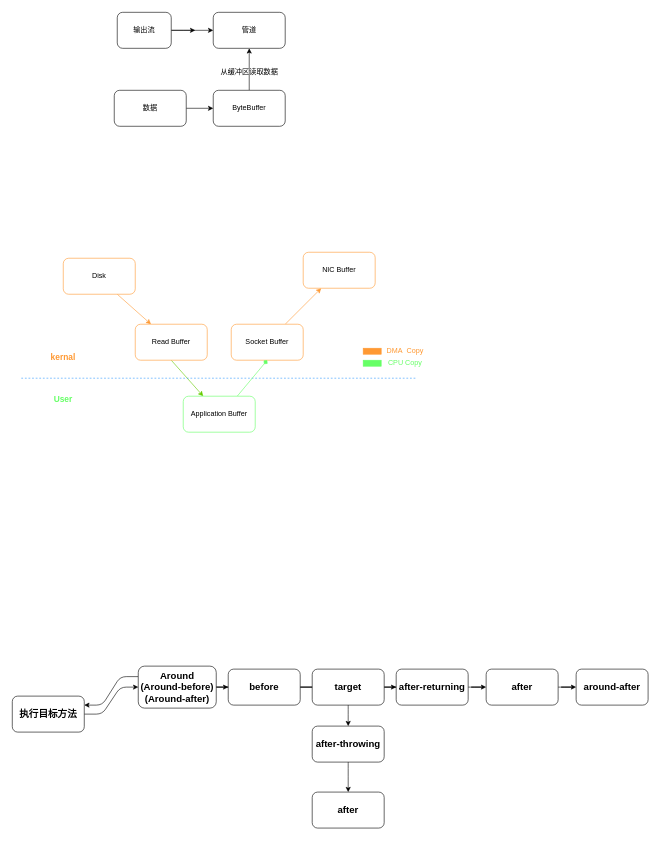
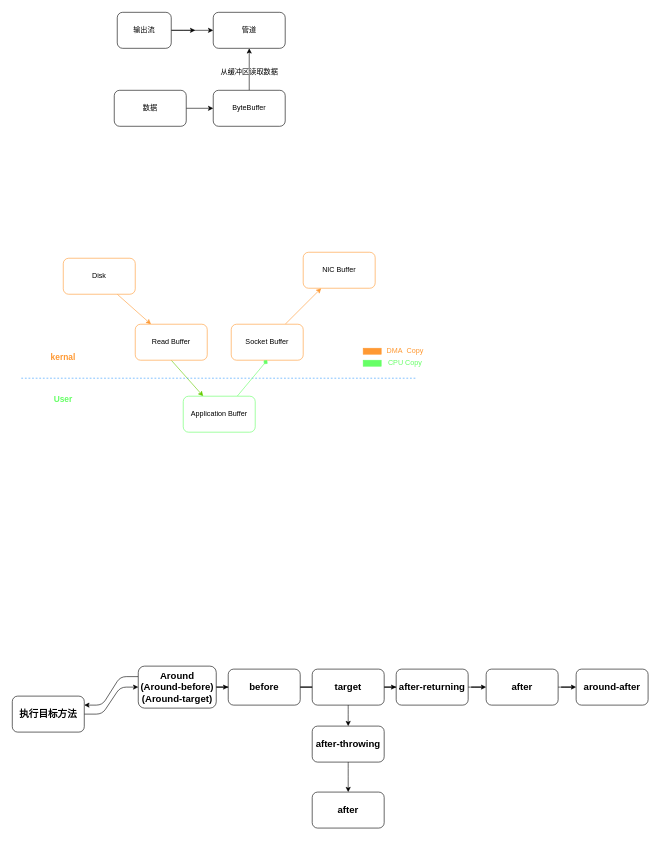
  <mxCell id="0" />
  <mxCell id="1" parent="0" />
  <mxCell id="2" style="edgeStyle=orthogonalEdgeStyle;rounded=0;orthogonalLoop=1;jettySize=auto;html=1;exitX=1;exitY=0.5;exitDx=0;exitDy=0;" parent="1" source="4" edge="1"><mxGeometry relative="1" as="geometry"><mxPoint x="325" y="50" as="targetPoint" /></mxGeometry></mxCell>
  <mxCell id="3" style="edgeStyle=orthogonalEdgeStyle;rounded=0;orthogonalLoop=1;jettySize=auto;html=1;exitX=1;exitY=0.5;exitDx=0;exitDy=0;entryX=0;entryY=0.5;entryDx=0;entryDy=0;" parent="1" source="4" target="5" edge="1"><mxGeometry relative="1" as="geometry" /></mxCell>
  <mxCell id="4" value="输出流" style="rounded=1;whiteSpace=wrap;html=1;" parent="1" vertex="1"><mxGeometry x="195" y="20" width="90" height="60" as="geometry" /></mxCell>
  <mxCell id="5" value="管道" style="rounded=1;whiteSpace=wrap;html=1;" parent="1" vertex="1"><mxGeometry x="355" y="20" width="120" height="60" as="geometry" /></mxCell>
  <mxCell id="6" style="edgeStyle=orthogonalEdgeStyle;rounded=0;orthogonalLoop=1;jettySize=auto;html=1;exitX=1;exitY=0.5;exitDx=0;exitDy=0;entryX=0;entryY=0.5;entryDx=0;entryDy=0;" parent="1" source="7" target="9" edge="1"><mxGeometry relative="1" as="geometry" /></mxCell>
  <mxCell id="7" value="数据" style="rounded=1;whiteSpace=wrap;html=1;" parent="1" vertex="1"><mxGeometry x="190" y="150" width="120" height="60" as="geometry" /></mxCell>
  <mxCell id="8" style="edgeStyle=orthogonalEdgeStyle;rounded=0;orthogonalLoop=1;jettySize=auto;html=1;exitX=0.5;exitY=0;exitDx=0;exitDy=0;entryX=0.5;entryY=1;entryDx=0;entryDy=0;" parent="1" source="9" target="5" edge="1"><mxGeometry relative="1" as="geometry" /></mxCell>
  <mxCell id="9" value="ByteBuffer" style="rounded=1;whiteSpace=wrap;html=1;" parent="1" vertex="1"><mxGeometry x="355" y="150" width="120" height="60" as="geometry" /></mxCell>
  <mxCell id="10" value="从缓冲区读取数据" style="text;html=1;align=center;verticalAlign=middle;resizable=0;points=[];autosize=1;strokeColor=none;" parent="1" vertex="1"><mxGeometry x="360" y="110" width="110" height="20" as="geometry" /></mxCell>
  <mxCell id="11" style="edgeStyle=none;html=1;exitX=0.75;exitY=1;exitDx=0;exitDy=0;strokeColor=#FF9933;" parent="1" source="12" target="14" edge="1"><mxGeometry relative="1" as="geometry" /></mxCell>
  <mxCell id="12" value="Disk" style="rounded=1;whiteSpace=wrap;html=1;strokeColor=#FF9933;" parent="1" vertex="1"><mxGeometry x="105" y="430" width="120" height="60" as="geometry" /></mxCell>
  <mxCell id="13" style="edgeStyle=none;html=1;exitX=0.5;exitY=1;exitDx=0;exitDy=0;strokeColor=#66CC00;" parent="1" source="14" target="20" edge="1"><mxGeometry relative="1" as="geometry" /></mxCell>
  <mxCell id="14" value="Read Buffer" style="rounded=1;whiteSpace=wrap;html=1;strokeColor=#FF9933;" parent="1" vertex="1"><mxGeometry x="225" y="540" width="120" height="60" as="geometry" /></mxCell>
  <mxCell id="15" style="edgeStyle=none;html=1;exitX=0.75;exitY=0;exitDx=0;exitDy=0;entryX=0.25;entryY=1;entryDx=0;entryDy=0;strokeColor=#FF9933;" parent="1" source="16" target="17" edge="1"><mxGeometry relative="1" as="geometry" /></mxCell>
  <mxCell id="16" value="Socket Buffer" style="rounded=1;whiteSpace=wrap;html=1;strokeColor=#FF9933;" parent="1" vertex="1"><mxGeometry x="385" y="540" width="120" height="60" as="geometry" /></mxCell>
  <mxCell id="17" value="NIC Buffer" style="rounded=1;whiteSpace=wrap;html=1;strokeColor=#FF9933;" parent="1" vertex="1"><mxGeometry x="505" y="420" width="120" height="60" as="geometry" /></mxCell>
  <mxCell id="18" value="" style="endArrow=none;dashed=1;html=1;strokeColor=#3399FF;" parent="1" edge="1"><mxGeometry width="50" height="50" relative="1" as="geometry"><mxPoint x="35" y="630" as="sourcePoint" /><mxPoint x="695" y="630" as="targetPoint" /></mxGeometry></mxCell>
  <mxCell id="19" style="edgeStyle=none;html=1;exitX=0.75;exitY=0;exitDx=0;exitDy=0;entryX=0.5;entryY=1;entryDx=0;entryDy=0;strokeColor=#66FF66;endArrow=diamond;" parent="1" source="20" target="16" edge="1"><mxGeometry relative="1" as="geometry" /></mxCell>
  <mxCell id="20" value="Application Buffer" style="rounded=1;whiteSpace=wrap;html=1;strokeColor=#66FF66;" parent="1" vertex="1"><mxGeometry x="305" y="660" width="120" height="60" as="geometry" /></mxCell>
  <mxCell id="21" value="&lt;font style=&quot;font-size: 14px&quot; color=&quot;#ff9933&quot;&gt;kernal&lt;/font&gt;" style="text;html=1;strokeColor=none;fillColor=none;align=center;verticalAlign=middle;whiteSpace=wrap;rounded=0;fontStyle=1" parent="1" vertex="1"><mxGeometry x="55" y="580" width="100" height="30" as="geometry" /></mxCell>
  <mxCell id="22" value="&lt;span style=&quot;font-size: 14px&quot;&gt;&lt;font color=&quot;#66ff66&quot;&gt;User&lt;/font&gt;&lt;/span&gt;" style="text;html=1;strokeColor=none;fillColor=none;align=center;verticalAlign=middle;whiteSpace=wrap;rounded=0;fontStyle=1" parent="1" vertex="1"><mxGeometry x="55" y="650" width="100" height="30" as="geometry" /></mxCell>
  <mxCell id="23" value="" style="rounded=0;whiteSpace=wrap;html=1;strokeColor=#FF9933;fillColor=#FF9933;" parent="1" vertex="1"><mxGeometry x="605" y="580" width="30" height="10" as="geometry" /></mxCell>
  <mxCell id="24" value="" style="rounded=0;whiteSpace=wrap;html=1;strokeColor=#66FF66;fillColor=#66FF66;" parent="1" vertex="1"><mxGeometry x="605" y="600" width="30" height="10" as="geometry" /></mxCell>
  <mxCell id="25" value="&lt;font color=&quot;#ff9933&quot;&gt;DMA&amp;nbsp; Copy&lt;/font&gt;" style="text;html=1;strokeColor=none;fillColor=none;align=center;verticalAlign=middle;whiteSpace=wrap;rounded=0;" parent="1" vertex="1"><mxGeometry x="625" y="575" width="100" height="20" as="geometry" /></mxCell>
  <mxCell id="26" value="&lt;font color=&quot;#66ff66&quot;&gt;CPU Copy&lt;/font&gt;" style="text;html=1;strokeColor=none;fillColor=none;align=center;verticalAlign=middle;whiteSpace=wrap;rounded=0;" parent="1" vertex="1"><mxGeometry x="625" y="595" width="100" height="20" as="geometry" /></mxCell>
  <mxCell id="27" value="" style="edgeStyle=entityRelationEdgeStyle;html=1;fontStyle=1;fontSize=16;" edge="1" parent="1" source="28" target="31"><mxGeometry relative="1" as="geometry" /></mxCell>
  <mxCell id="28" value="执行目标方法" style="rounded=1;whiteSpace=wrap;html=1;fontStyle=1;fontSize=16;" vertex="1" parent="1"><mxGeometry x="20" y="1160" width="120" height="60" as="geometry" /></mxCell>
  <mxCell id="29" style="edgeStyle=entityRelationEdgeStyle;html=1;exitX=0;exitY=0.25;exitDx=0;exitDy=0;entryX=1;entryY=0.25;entryDx=0;entryDy=0;fontStyle=1;fontSize=16;" edge="1" parent="1" source="31" target="28"><mxGeometry relative="1" as="geometry" /></mxCell>
  <mxCell id="30" value="" style="edgeStyle=entityRelationEdgeStyle;html=1;fontStyle=1;fontSize=16;" edge="1" parent="1" source="31" target="33"><mxGeometry relative="1" as="geometry" /></mxCell>
- <mxCell id="31" value="Around&lt;br style=&quot;font-size: 16px;&quot;&gt;(Around-before)&lt;br style=&quot;font-size: 16px;&quot;&gt;(Around-after)" style="whiteSpace=wrap;html=1;rounded=1;fontStyle=1;fontSize=16;" vertex="1" parent="1"><mxGeometry x="230" y="1110" width="130" height="70" as="geometry" /></mxCell>
+ <mxCell id="31" value="Around&lt;br style=&quot;font-size: 16px;&quot;&gt;(Around-before)&lt;br style=&quot;font-size: 16px;&quot;&gt;(Around-target)" style="whiteSpace=wrap;html=1;rounded=1;fontStyle=1;fontSize=16;" vertex="1" parent="1"><mxGeometry x="230" y="1110" width="130" height="70" as="geometry" /></mxCell>
  <mxCell id="32" value="" style="edgeStyle=entityRelationEdgeStyle;html=1;fontStyle=1;fontSize=16;endArrow=none;" edge="1" parent="1" source="33" target="36"><mxGeometry relative="1" as="geometry" /></mxCell>
  <mxCell id="33" value="before" style="rounded=1;whiteSpace=wrap;html=1;fontStyle=1;fontSize=16;" vertex="1" parent="1"><mxGeometry x="380" y="1115" width="120" height="60" as="geometry" /></mxCell>
  <mxCell id="34" value="" style="edgeStyle=entityRelationEdgeStyle;html=1;fontStyle=1;fontSize=16;" edge="1" parent="1" source="36" target="38"><mxGeometry relative="1" as="geometry" /></mxCell>
  <mxCell id="35" style="edgeStyle=orthogonalEdgeStyle;html=1;exitX=0.5;exitY=1;exitDx=0;exitDy=0;entryX=0.5;entryY=0;entryDx=0;entryDy=0;curved=1;fontStyle=1;fontSize=16;" edge="1" parent="1" source="36" target="43"><mxGeometry relative="1" as="geometry" /></mxCell>
  <mxCell id="36" value="target" style="whiteSpace=wrap;html=1;rounded=1;fontStyle=1;fontSize=16;" vertex="1" parent="1"><mxGeometry x="520" y="1115" width="120" height="60" as="geometry" /></mxCell>
  <mxCell id="37" value="" style="edgeStyle=entityRelationEdgeStyle;html=1;fontStyle=1;fontSize=16;" edge="1" parent="1" source="38" target="40"><mxGeometry relative="1" as="geometry" /></mxCell>
  <mxCell id="38" value="after-returning" style="whiteSpace=wrap;html=1;rounded=1;fontStyle=1;fontSize=16;" vertex="1" parent="1"><mxGeometry x="660" y="1115" width="120" height="60" as="geometry" /></mxCell>
  <mxCell id="39" value="" style="edgeStyle=entityRelationEdgeStyle;html=1;fontStyle=1;fontSize=16;" edge="1" parent="1" source="40" target="41"><mxGeometry relative="1" as="geometry" /></mxCell>
  <mxCell id="40" value="after" style="whiteSpace=wrap;html=1;rounded=1;fontStyle=1;fontSize=16;" vertex="1" parent="1"><mxGeometry x="810" y="1115" width="120" height="60" as="geometry" /></mxCell>
  <mxCell id="41" value="around-after" style="whiteSpace=wrap;html=1;rounded=1;fontStyle=1;fontSize=16;" vertex="1" parent="1"><mxGeometry x="960" y="1115" width="120" height="60" as="geometry" /></mxCell>
  <mxCell id="42" value="" style="edgeStyle=orthogonalEdgeStyle;curved=1;html=1;fontSize=16;" edge="1" parent="1" source="43" target="44"><mxGeometry relative="1" as="geometry" /></mxCell>
  <mxCell id="43" value="after-throwing" style="whiteSpace=wrap;html=1;rounded=1;fontStyle=1;fontSize=16;" vertex="1" parent="1"><mxGeometry x="520" y="1210" width="120" height="60" as="geometry" /></mxCell>
  <mxCell id="44" value="after" style="whiteSpace=wrap;html=1;fontSize=16;rounded=1;fontStyle=1;" vertex="1" parent="1"><mxGeometry x="520" y="1320" width="120" height="60" as="geometry" /></mxCell>
